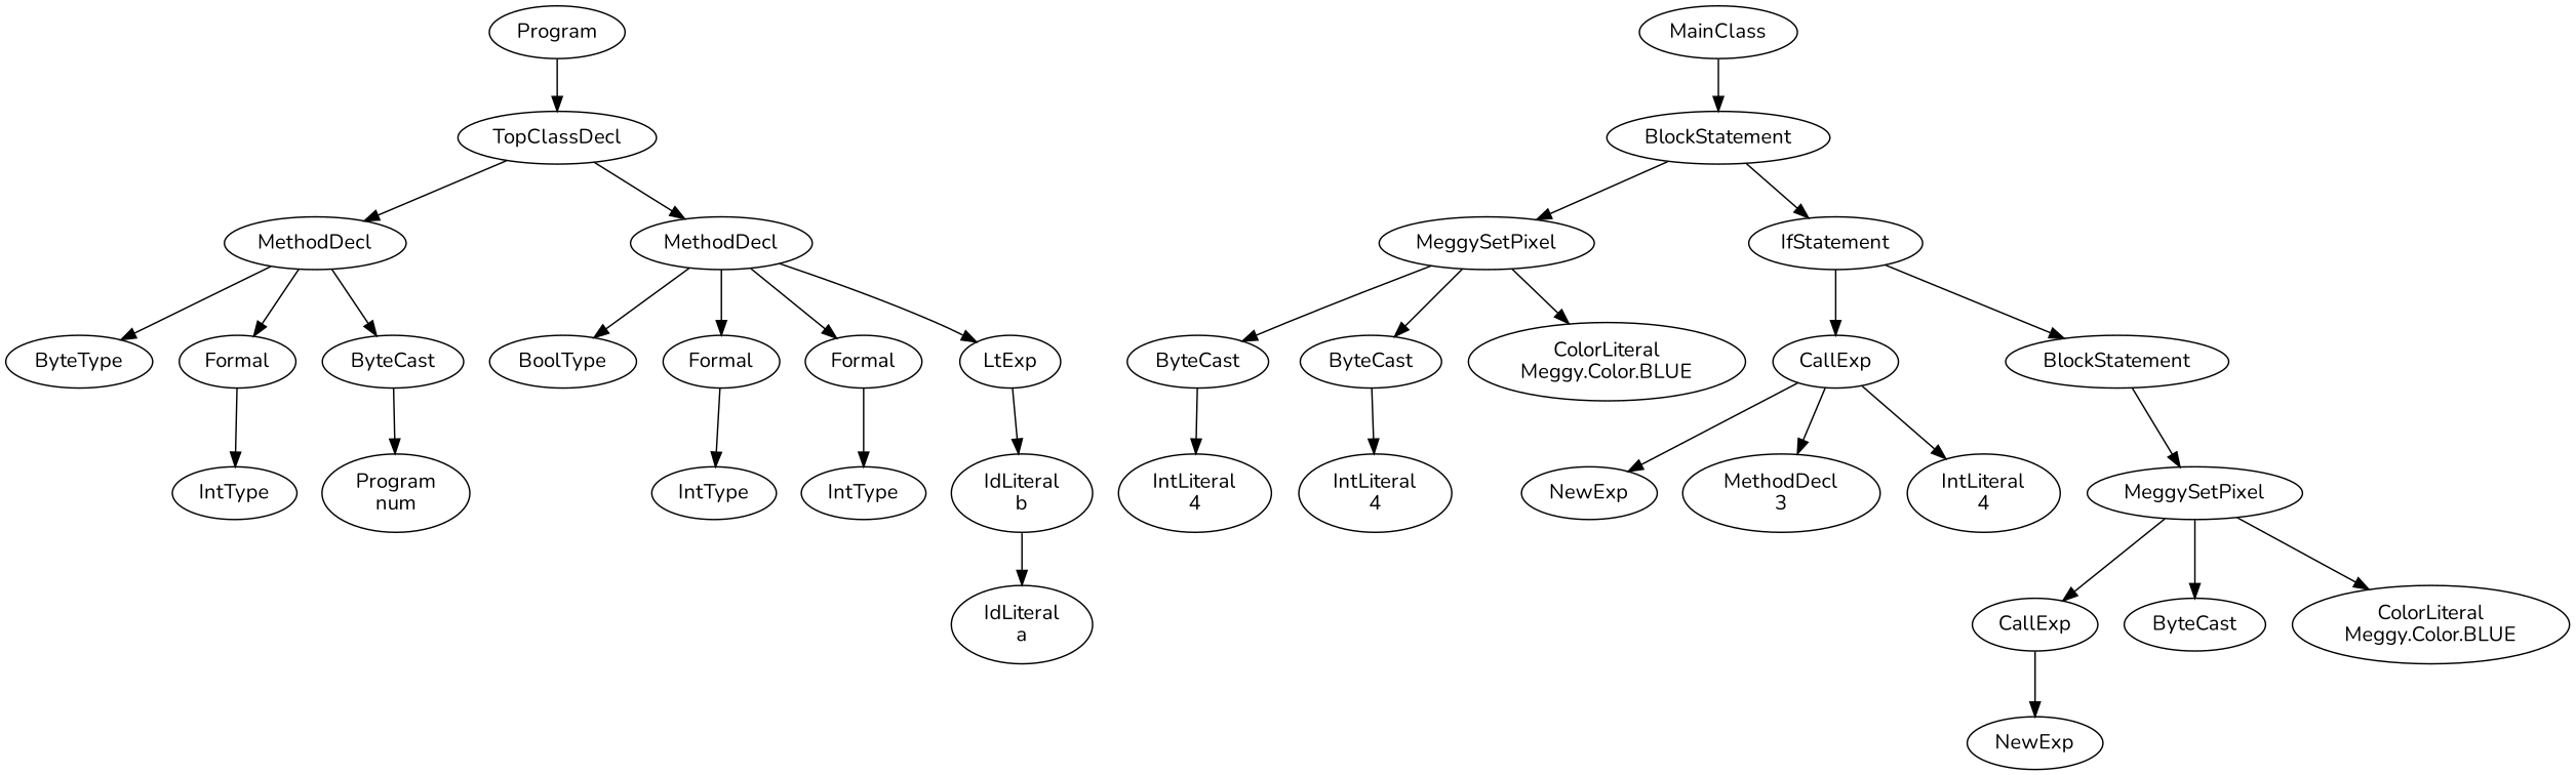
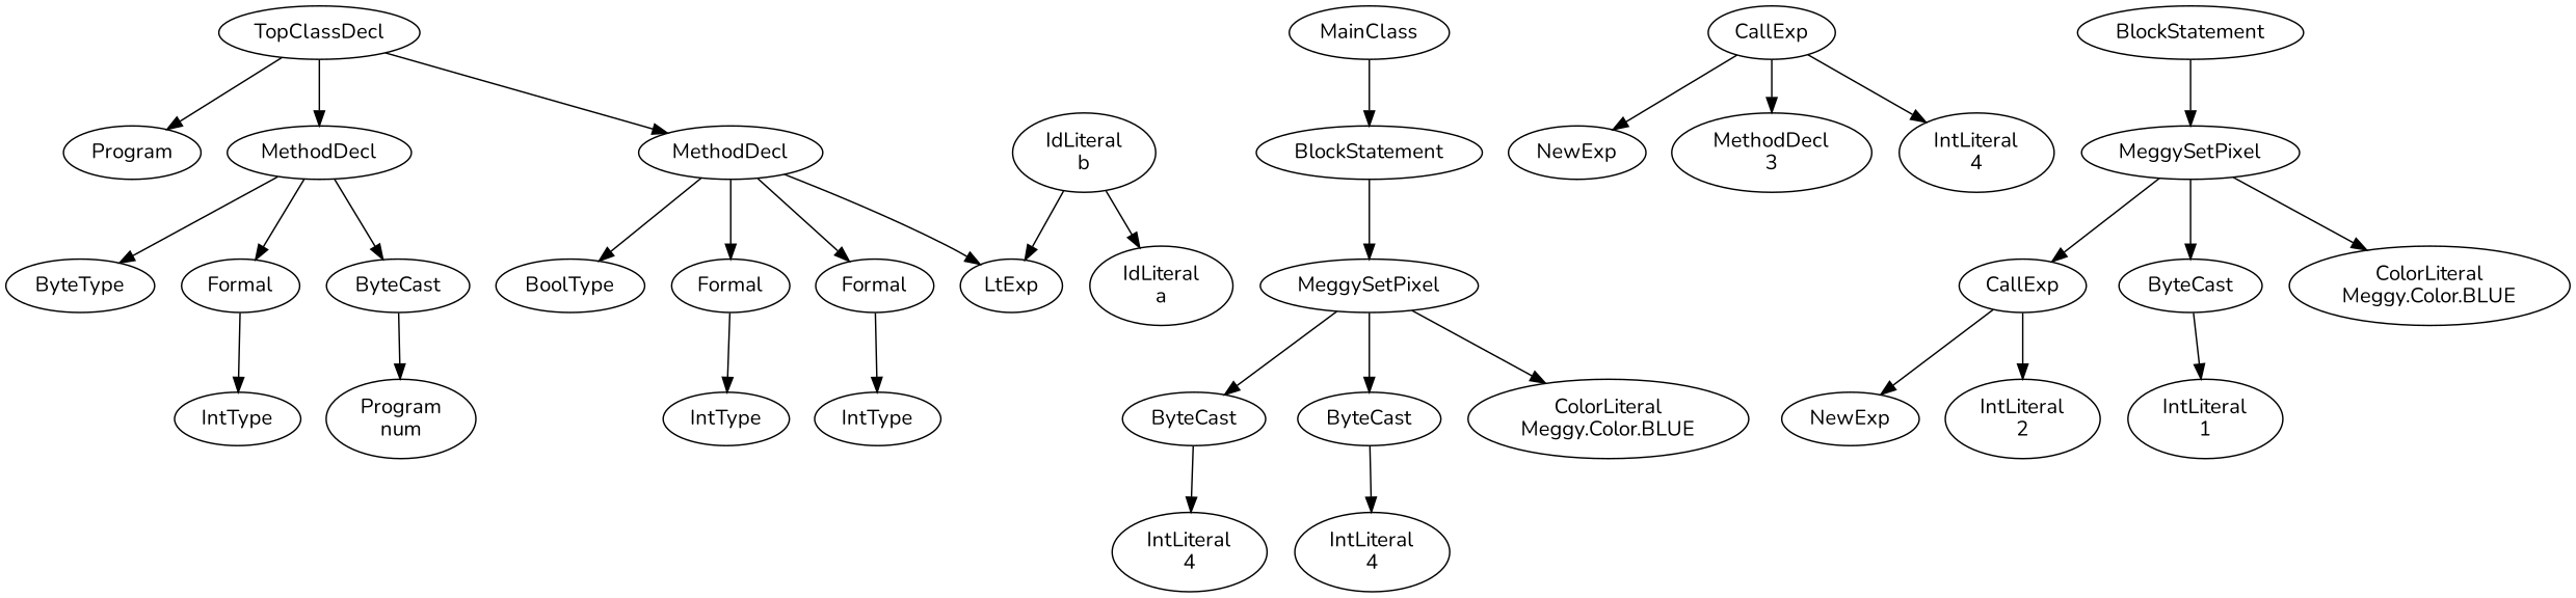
  digraph {
    fontname=Nunito
    node [fontname=Nunito]
    edge [fontname=Nunito]
    n1 [label=Program]
    n2 [label=TopClassDecl]
    n3 [label=MainClass]
    n4 [label=BlockStatement]
    n5 [label=MethodDecl]
    n6 [label=MethodDecl]
    n7 [label=MeggySetPixel]
-   n8 [label=IfStatement]
    n9 [label=ByteCast]
    n10 [label=ByteCast]
    n11 [label="ColorLiteral\nMeggy.Color.BLUE"]
    n12 [label=CallExp]
    n13 [label=BlockStatement]
    n14 [label="IntLiteral\n4"]
    n15 [label="IntLiteral\n4"]
    n16 [label=NewExp]
    n17 [label="MethodDecl\n3"]
    n18 [label="IntLiteral\n4"]
    n19 [label=MeggySetPixel]
    n20 [label=CallExp]
    n21 [label=ByteCast]
    n22 [label="ColorLiteral\nMeggy.Color.BLUE"]
    n23 [label=NewExp]
+   n24 [label="IntLiteral\n2"]
+   n25 [label="IntLiteral\n1"]
    n26 [label=ByteType]
    n27 [label=Formal]
    n28 [label=ByteCast]
    n29 [label=BoolType]
    n30 [label=Formal]
    n31 [label=Formal]
    n32 [label=LtExp]
    n33 [label=IntType]
    n34 [label="Program\nnum"]
    n35 [label=IntType]
    n36 [label=IntType]
    n37 [label="IdLiteral\nb"]
    n38 [label="IdLiteral\na"]
-   n1 -> n2
+   n2 -> n1
    n2 -> n5
    n2 -> n6
    n3 -> n4
    n4 -> n7
-   n4 -> n8
    n5 -> n26
    n5 -> n27
    n5 -> n28
    n6 -> n29
    n6 -> n30
    n6 -> n31
    n6 -> n32
    n7 -> n9
    n7 -> n10
    n7 -> n11
-   n8 -> n12
-   n8 -> n13
    n9 -> n14
    n10 -> n15
    n12 -> n16
    n12 -> n17
    n12 -> n18
    n13 -> n19
    n19 -> n20
    n19 -> n21
    n19 -> n22
    n20 -> n23
+   n20 -> n24
+   n21 -> n25
    n27 -> n33
    n28 -> n34
    n30 -> n35
    n31 -> n36
-   n32 -> n37
+   n37 -> n32
    n37 -> n38
  }
